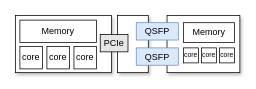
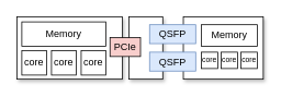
  <mxCell id="0" />
  <mxCell id="1" parent="0" />
  <mxCell id="2" value="" style="rounded=0;whiteSpace=wrap;html=1;shadow=1;" vertex="1" parent="1"><mxGeometry x="222" y="20" width="97" height="76" as="geometry" /></mxCell>
  <mxCell id="3" value="" style="rounded=0;whiteSpace=wrap;html=1;shadow=1;" vertex="1" parent="1"><mxGeometry x="156" y="20" width="41" height="76" as="geometry" /></mxCell>
  <mxCell id="4" value="" style="rounded=0;whiteSpace=wrap;html=1;shadow=1;" vertex="1" parent="1"><mxGeometry x="20" y="20" width="128" height="76" as="geometry" /></mxCell>
  <mxCell id="5" value="Memory" style="rounded=0;whiteSpace=wrap;html=1;" vertex="1" parent="1"><mxGeometry x="26" y="26" width="102" height="30" as="geometry" /></mxCell>
  <mxCell id="6" value="&lt;span&gt;core&lt;/span&gt;" style="whiteSpace=wrap;html=1;aspect=fixed;" vertex="1" parent="1"><mxGeometry x="98" y="61" width="30" height="30" as="geometry" /></mxCell>
  <mxCell id="7" value="&lt;span&gt;core&lt;/span&gt;" style="whiteSpace=wrap;html=1;aspect=fixed;" vertex="1" parent="1"><mxGeometry x="62" y="61" width="30" height="30" as="geometry" /></mxCell>
  <mxCell id="8" value="core" style="whiteSpace=wrap;html=1;aspect=fixed;" vertex="1" parent="1"><mxGeometry x="26" y="61" width="30" height="30" as="geometry" /></mxCell>
- <mxCell id="9" value="PCIe" style="rounded=0;whiteSpace=wrap;html=1;shadow=0;rotation=0;fillColor=#E6E6E6;" vertex="1" parent="1"><mxGeometry x="133" y="45.19" width="37" height="23.11" as="geometry" /></mxCell>
+ <mxCell id="9" value="PCIe" style="rounded=0;whiteSpace=wrap;html=1;shadow=0;rotation=0;fillColor=#f8cecc;" vertex="1" parent="1"><mxGeometry x="133" y="45.19" width="37" height="23.11" as="geometry" /></mxCell>
  <mxCell id="10" value="QSFP" style="rounded=0;whiteSpace=wrap;html=1;shadow=0;rotation=0;fillColor=#dae8fc;strokeColor=#6c8ebf;" vertex="1" parent="1"><mxGeometry x="181" y="29.45" width="56" height="23.11" as="geometry" /></mxCell>
  <mxCell id="11" value="QSFP" style="rounded=0;whiteSpace=wrap;html=1;shadow=0;rotation=0;fillColor=#dae8fc;strokeColor=#6c8ebf;" vertex="1" parent="1"><mxGeometry x="181" y="63" width="56" height="23.11" as="geometry" /></mxCell>
  <mxCell id="12" value="Memory" style="rounded=0;whiteSpace=wrap;html=1;" vertex="1" parent="1"><mxGeometry x="244" y="29.45" width="68" height="26.55" as="geometry" /></mxCell>
  <mxCell id="13" value="&lt;span style=&quot;font-size: 9px;&quot;&gt;core&lt;/span&gt;" style="whiteSpace=wrap;html=1;aspect=fixed;fontSize=9;" vertex="1" parent="1"><mxGeometry x="244" y="63" width="20" height="20" as="geometry" /></mxCell>
  <mxCell id="14" value="&lt;span style=&quot;font-size: 9px;&quot;&gt;core&lt;/span&gt;" style="whiteSpace=wrap;html=1;aspect=fixed;fontSize=9;" vertex="1" parent="1"><mxGeometry x="268" y="63" width="20" height="20" as="geometry" /></mxCell>
  <mxCell id="15" value="&lt;span style=&quot;font-size: 9px;&quot;&gt;core&lt;/span&gt;" style="whiteSpace=wrap;html=1;aspect=fixed;fontSize=9;" vertex="1" parent="1"><mxGeometry x="292" y="63" width="20" height="20" as="geometry" /></mxCell>
